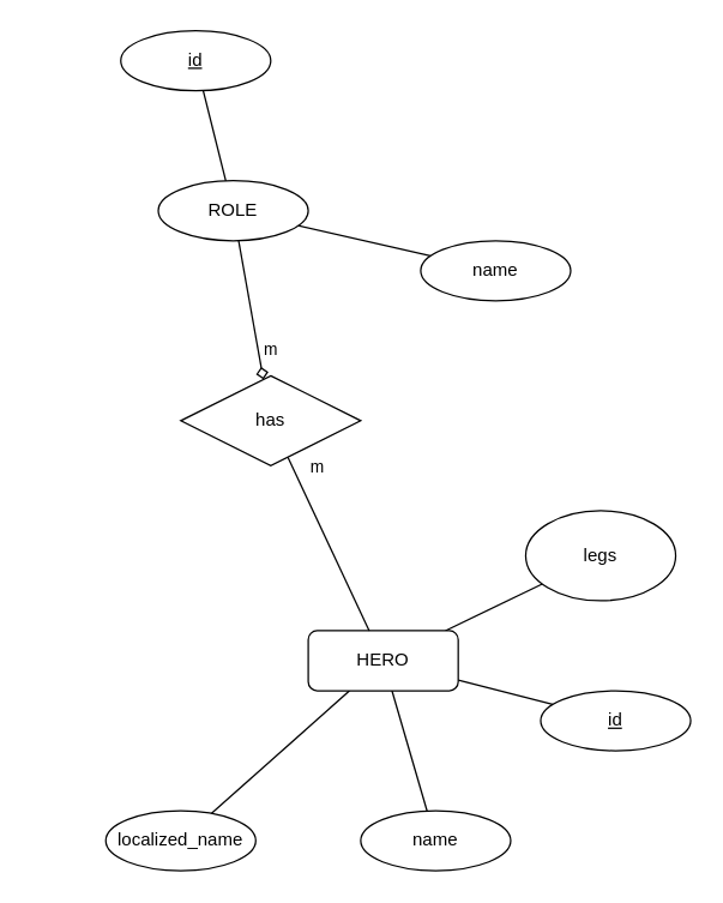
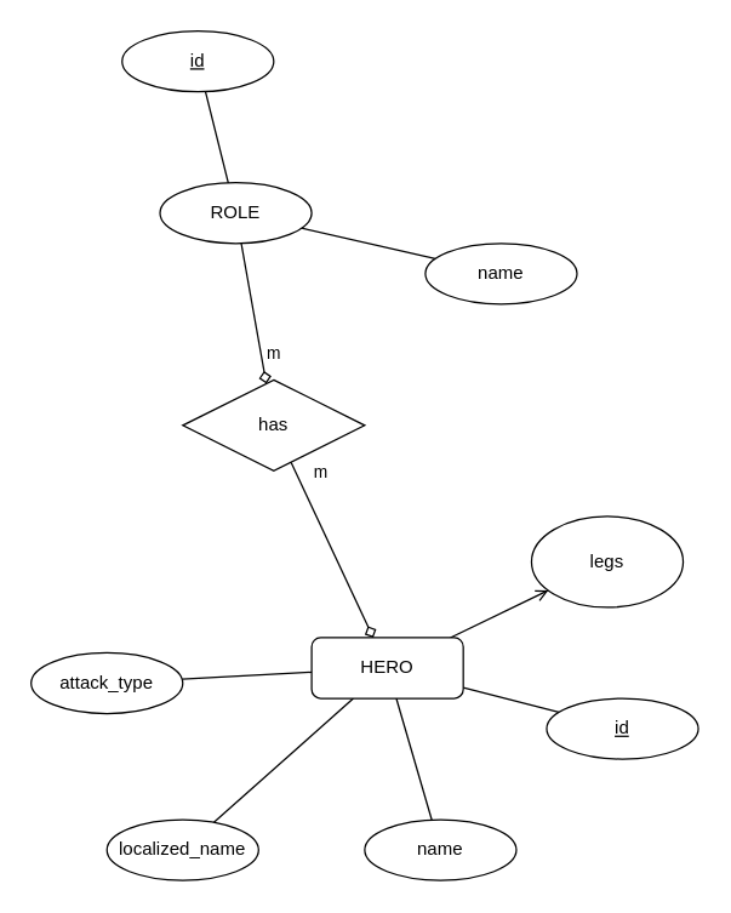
  <mxCell id="0" />
  <mxCell id="1" parent="0" />
- <mxCell id="2" style="rounded=0;orthogonalLoop=1;jettySize=auto;html=1;endArrow=none;endFill=0;" edge="1" parent="1" source="7" target="12"><mxGeometry relative="1" as="geometry" /></mxCell>
+ <mxCell id="2" style="rounded=0;orthogonalLoop=1;jettySize=auto;html=1;endArrow=open;endFill=0;" edge="1" parent="1" source="7" target="12"><mxGeometry relative="1" as="geometry" /></mxCell>
  <mxCell id="3" style="rounded=0;orthogonalLoop=1;jettySize=auto;html=1;endArrow=none;endFill=0;" edge="1" parent="1" source="7" target="8"><mxGeometry relative="1" as="geometry" /></mxCell>
  <mxCell id="4" style="rounded=0;orthogonalLoop=1;jettySize=auto;html=1;endArrow=none;endFill=0;" edge="1" parent="1" source="7" target="9"><mxGeometry relative="1" as="geometry" /></mxCell>
  <mxCell id="5" style="rounded=0;orthogonalLoop=1;jettySize=auto;html=1;endArrow=none;endFill=0;" edge="1" parent="1" source="7" target="10"><mxGeometry relative="1" as="geometry" /></mxCell>
+ <mxCell id="6" style="rounded=0;orthogonalLoop=1;jettySize=auto;html=1;endArrow=none;endFill=0;" edge="1" parent="1" source="7" target="11"><mxGeometry relative="1" as="geometry" /></mxCell>
  <mxCell id="7" value="HERO" style="whiteSpace=wrap;html=1;align=center;rounded=1;" vertex="1" parent="1"><mxGeometry x="205" y="420" width="100" height="40" as="geometry" /></mxCell>
  <mxCell id="8" value="&lt;u&gt;id&lt;/u&gt;" style="ellipse;whiteSpace=wrap;html=1;align=center;" vertex="1" parent="1"><mxGeometry x="360" y="460" width="100" height="40" as="geometry" /></mxCell>
  <mxCell id="9" value="name" style="ellipse;whiteSpace=wrap;html=1;align=center;" vertex="1" parent="1"><mxGeometry x="240" y="540" width="100" height="40" as="geometry" /></mxCell>
  <mxCell id="10" value="localized_name" style="ellipse;whiteSpace=wrap;html=1;align=center;" vertex="1" parent="1"><mxGeometry x="70" y="540" width="100" height="40" as="geometry" /></mxCell>
+ <mxCell id="11" value="attack_type" style="ellipse;whiteSpace=wrap;html=1;align=center;" vertex="1" parent="1"><mxGeometry x="20" y="430" width="100" height="40" as="geometry" /></mxCell>
  <mxCell id="12" value="legs" style="ellipse;whiteSpace=wrap;html=1;align=center;" vertex="1" parent="1"><mxGeometry x="350" y="340" width="100" height="60" as="geometry" /></mxCell>
  <mxCell id="13" style="rounded=0;orthogonalLoop=1;jettySize=auto;html=1;endArrow=none;endFill=0;" edge="1" parent="1" source="17" target="18"><mxGeometry relative="1" as="geometry" /></mxCell>
  <mxCell id="14" style="rounded=0;orthogonalLoop=1;jettySize=auto;html=1;endArrow=none;endFill=0;" edge="1" parent="1" source="17" target="19"><mxGeometry relative="1" as="geometry" /></mxCell>
  <mxCell id="15" style="rounded=0;orthogonalLoop=1;jettySize=auto;html=1;endArrow=diamond;endFill=0;" edge="1" parent="1" source="17" target="22"><mxGeometry relative="1" as="geometry" /></mxCell>
  <mxCell id="16" value="m" style="edgeLabel;html=1;align=center;verticalAlign=middle;resizable=0;points=[];" connectable="0" vertex="1" parent="15"><mxGeometry x="0.573" y="2" relative="1" as="geometry"><mxPoint x="6" as="offset" /></mxGeometry></mxCell>
  <mxCell id="17" value="ROLE" style="ellipse;whiteSpace=wrap;html=1;align=center;" vertex="1" parent="1"><mxGeometry x="105" y="120" width="100" height="40" as="geometry" /></mxCell>
  <mxCell id="18" value="&lt;u&gt;id&lt;/u&gt;" style="ellipse;whiteSpace=wrap;html=1;align=center;" vertex="1" parent="1"><mxGeometry x="80" y="20" width="100" height="40" as="geometry" /></mxCell>
  <mxCell id="19" value="name" style="ellipse;whiteSpace=wrap;html=1;align=center;" vertex="1" parent="1"><mxGeometry x="280" y="160" width="100" height="40" as="geometry" /></mxCell>
- <mxCell id="20" style="rounded=0;orthogonalLoop=1;jettySize=auto;html=1;endArrow=none;endFill=0;" edge="1" parent="1" source="22" target="7"><mxGeometry relative="1" as="geometry" /></mxCell>
+ <mxCell id="20" style="rounded=0;orthogonalLoop=1;jettySize=auto;html=1;endArrow=diamond;endFill=0;" edge="1" parent="1" source="22" target="7"><mxGeometry relative="1" as="geometry" /></mxCell>
  <mxCell id="21" value="m" style="edgeLabel;html=1;align=center;verticalAlign=middle;resizable=0;points=[];" connectable="0" vertex="1" parent="20"><mxGeometry x="0.686" y="1" relative="1" as="geometry"><mxPoint x="-28" y="-91" as="offset" /></mxGeometry></mxCell>
  <mxCell id="22" value="has" style="shape=rhombus;perimeter=rhombusPerimeter;whiteSpace=wrap;html=1;align=center;" vertex="1" parent="1"><mxGeometry x="120" y="250" width="120" height="60" as="geometry" /></mxCell>
